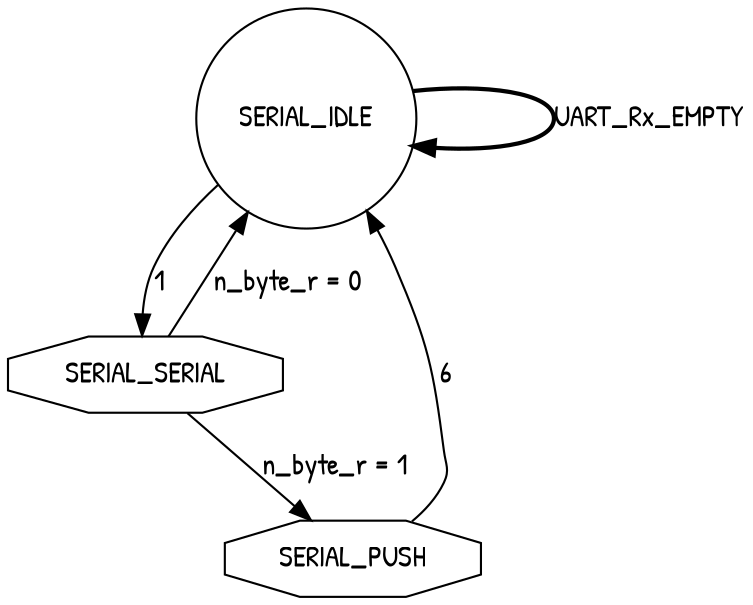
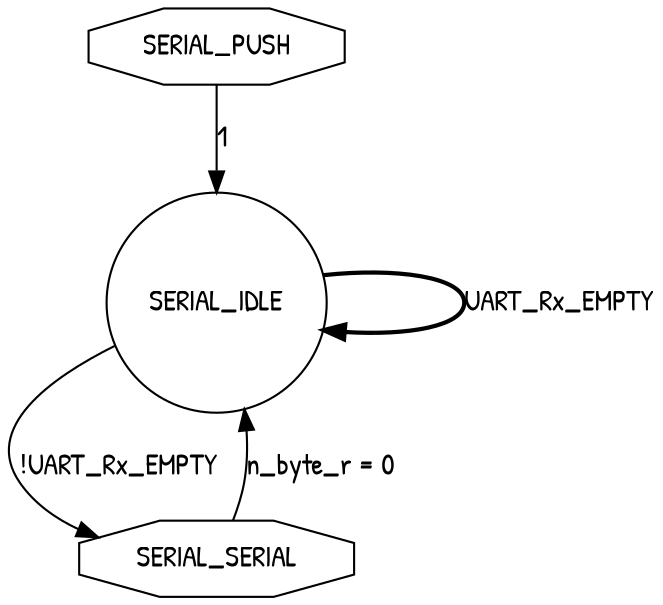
  digraph {
    fontname="Patrick Hand"
    nodesep=.9
    splines=spline
    node [fontname="Patrick Hand" shape=octagon]
    edge [fontname="Patrick Hand" style=solid]
    n1 [label=SERIAL_IDLE shape=circle]
    n2 [label=SERIAL_SERIAL]
    n3 [label=SERIAL_PUSH]
    n1 -> n1 [label=UART_Rx_EMPTY style=bold]
-   n1 -> n2 [label=1]
+   n1 -> n2 [label="!UART_Rx_EMPTY"]
    n2 -> n1 [label="n_byte_r = 0"]
-   n2 -> n3 [label="n_byte_r = 1"]
-   n3 -> n1 [label=6]
+   n3 -> n1 [label=1]
  }
